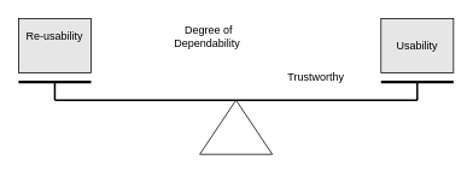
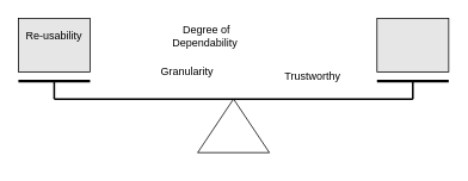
  <mxCell id="0" />
  <mxCell id="1" parent="0" />
  <mxCell id="2" value="" style="triangle;whiteSpace=wrap;html=1;rotation=-90;fillColor=none;" vertex="1" parent="1"><mxGeometry x="230" y="100" width="60" height="80" as="geometry" /></mxCell>
  <mxCell id="3" value="" style="endArrow=none;html=1;strokeWidth=2;" edge="1" parent="1"><mxGeometry width="50" height="50" relative="1" as="geometry"><mxPoint x="60" y="110" as="sourcePoint" /><mxPoint x="460" y="110" as="targetPoint" /></mxGeometry></mxCell>
  <mxCell id="4" value="" style="endArrow=none;html=1;strokeWidth=2;" edge="1" parent="1"><mxGeometry width="50" height="50" relative="1" as="geometry"><mxPoint x="60" y="90" as="sourcePoint" /><mxPoint x="60" y="110" as="targetPoint" /></mxGeometry></mxCell>
  <mxCell id="5" value="" style="endArrow=none;html=1;strokeWidth=2;" edge="1" parent="1"><mxGeometry width="50" height="50" relative="1" as="geometry"><mxPoint x="460" y="110" as="sourcePoint" /><mxPoint x="460" y="90" as="targetPoint" /></mxGeometry></mxCell>
  <mxCell id="6" value="" style="endArrow=none;html=1;strokeWidth=3;" edge="1" parent="1"><mxGeometry width="50" height="50" relative="1" as="geometry"><mxPoint x="100" y="90" as="sourcePoint" /><mxPoint x="20" y="90" as="targetPoint" /></mxGeometry></mxCell>
  <mxCell id="7" value="" style="endArrow=none;html=1;strokeWidth=3;" edge="1" parent="1"><mxGeometry width="50" height="50" relative="1" as="geometry"><mxPoint x="500" y="90" as="sourcePoint" /><mxPoint x="420" y="90" as="targetPoint" /></mxGeometry></mxCell>
  <mxCell id="8" value="" style="rounded=0;whiteSpace=wrap;html=1;fillColor=#E6E6E6;" vertex="1" parent="1"><mxGeometry x="20" y="20" width="80" height="60" as="geometry" /></mxCell>
  <mxCell id="9" value="" style="rounded=0;whiteSpace=wrap;html=1;fillColor=#E6E6E6;" vertex="1" parent="1"><mxGeometry x="420" y="20" width="80" height="60" as="geometry" /></mxCell>
  <mxCell id="10" value="&lt;font style=&quot;font-size: 12px&quot;&gt;Re-usability&lt;/font&gt;" style="text;html=1;strokeColor=none;fillColor=none;align=center;verticalAlign=middle;whiteSpace=wrap;rounded=0;" vertex="1" parent="1"><mxGeometry x="25" y="30" width="70" height="20" as="geometry" /></mxCell>
- <mxCell id="11" value="&lt;font style=&quot;font-size: 12px&quot;&gt;Usability&lt;/font&gt;" style="text;html=1;strokeColor=none;fillColor=none;align=center;verticalAlign=middle;whiteSpace=wrap;rounded=0;" vertex="1" parent="1"><mxGeometry x="420" y="40" width="80" height="20" as="geometry" /></mxCell>
+ <mxCell id="12" value="Granularity&amp;nbsp;" style="text;html=1;strokeColor=none;fillColor=none;align=center;verticalAlign=middle;whiteSpace=wrap;rounded=0;" vertex="1" parent="1"><mxGeometry x="170" y="70" width="80" height="20" as="geometry" /></mxCell>
  <mxCell id="13" value="Degree of Dependability&amp;nbsp;" style="text;html=1;strokeColor=none;fillColor=none;align=center;verticalAlign=middle;whiteSpace=wrap;rounded=0;" vertex="1" parent="1"><mxGeometry x="190" y="30" width="80" height="20" as="geometry" /></mxCell>
  <mxCell id="14" value="Trustworthy&amp;nbsp;" style="text;html=1;strokeColor=none;fillColor=none;align=center;verticalAlign=middle;whiteSpace=wrap;rounded=0;" vertex="1" parent="1"><mxGeometry x="310" y="75" width="80" height="20" as="geometry" /></mxCell>
